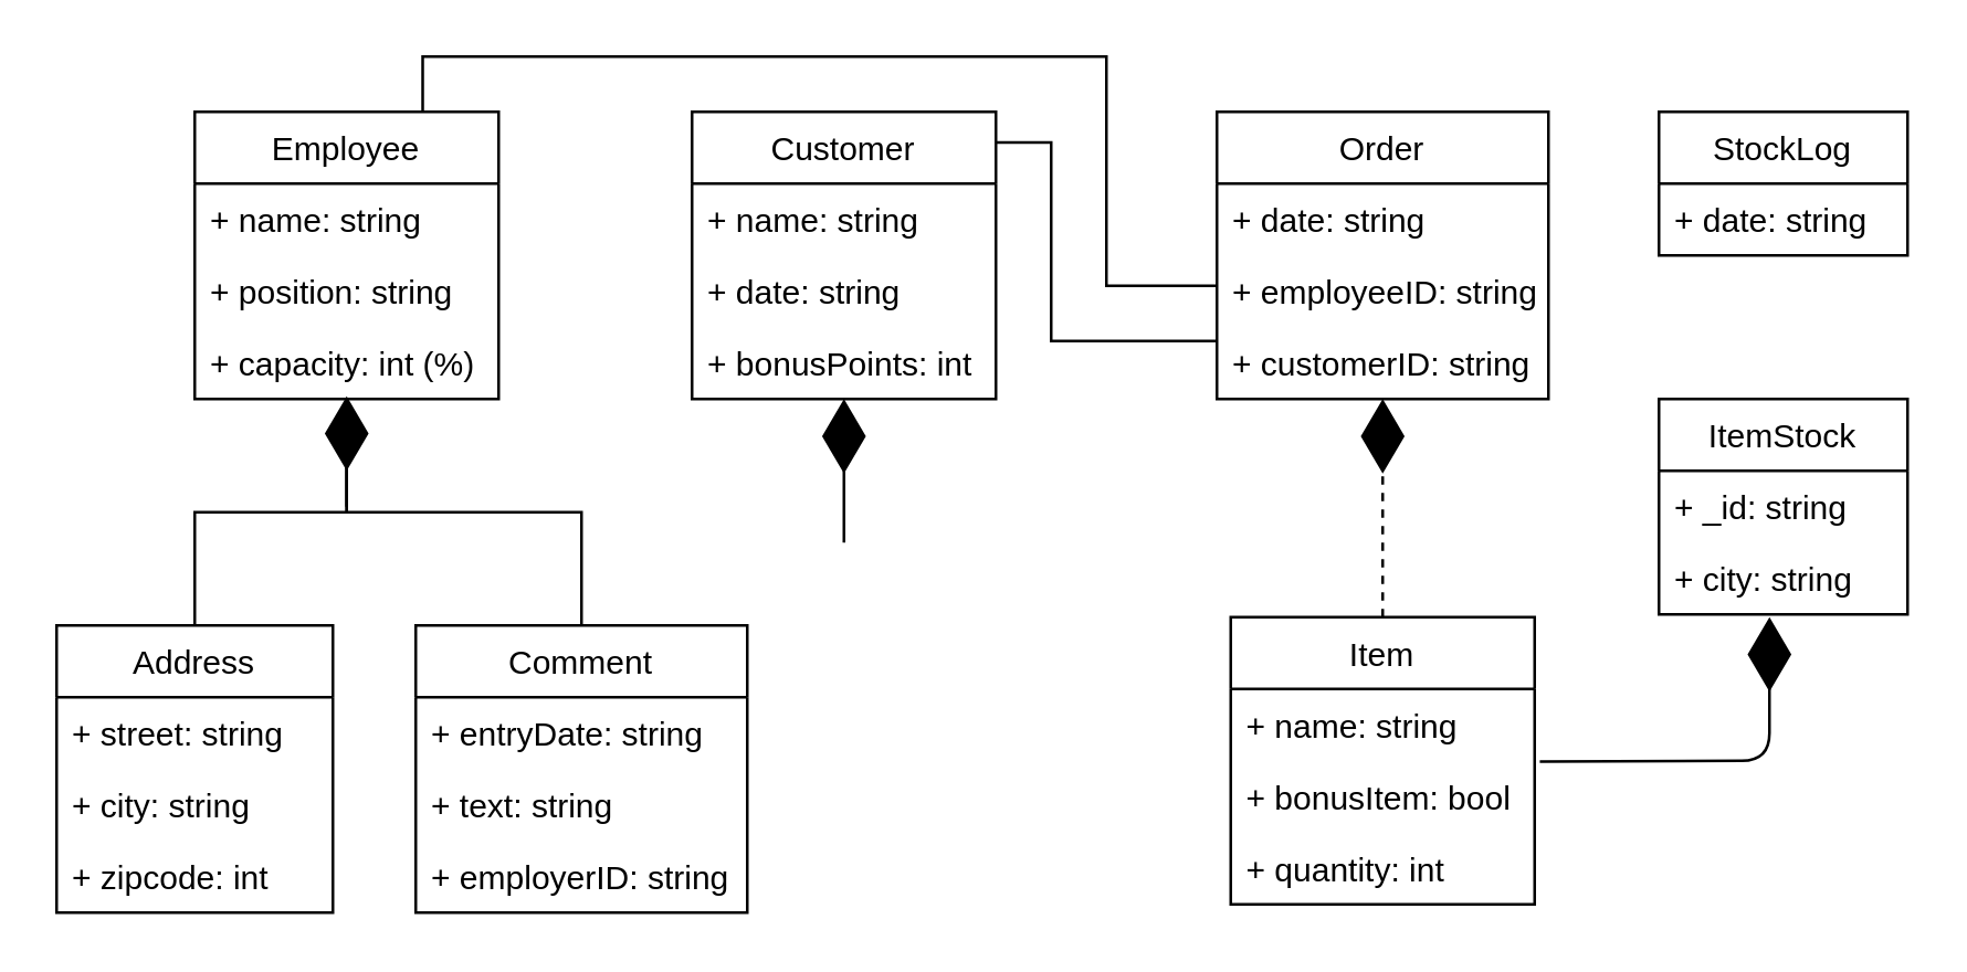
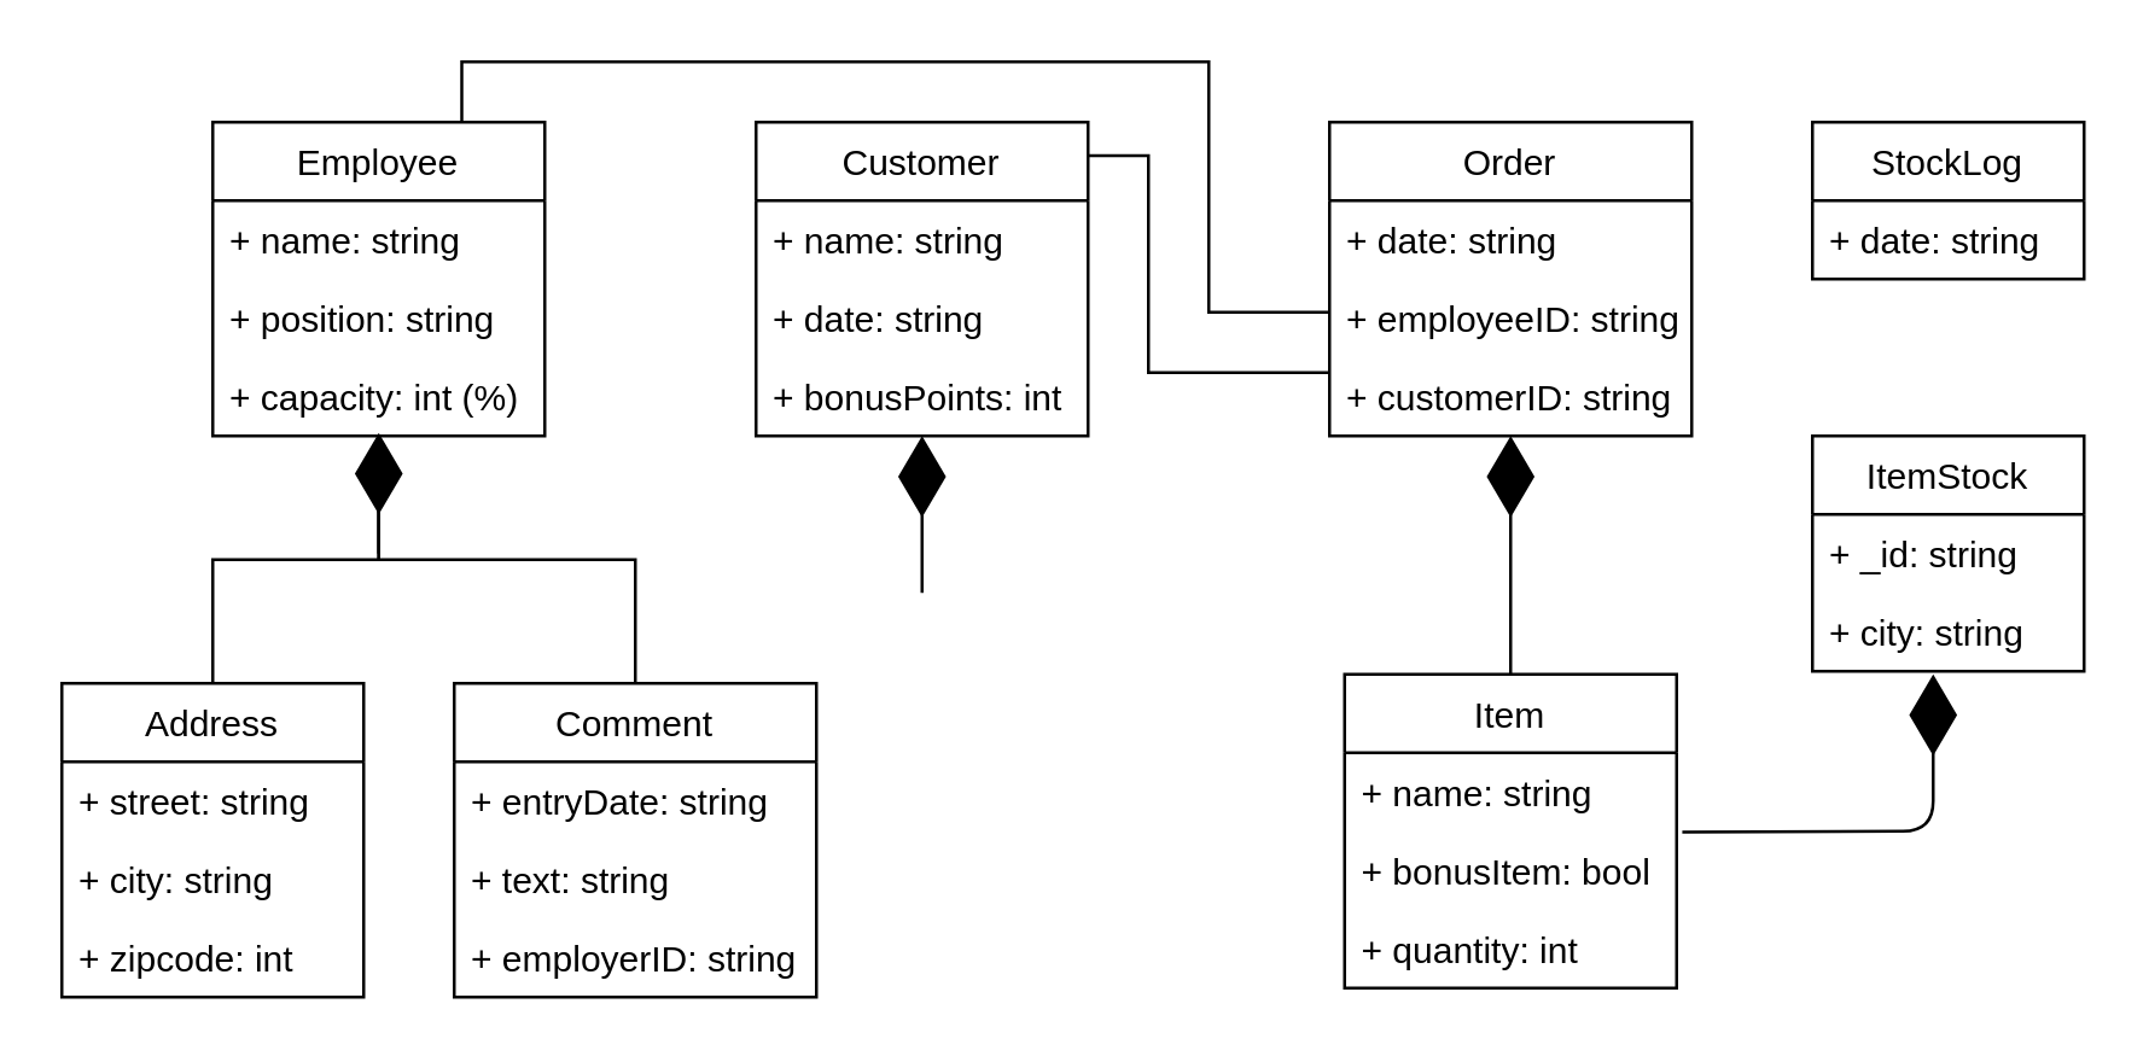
  <mxCell id="0" />
  <mxCell id="1" parent="0" />
  <mxCell id="2" style="edgeStyle=orthogonalEdgeStyle;rounded=0;jumpStyle=none;orthogonalLoop=1;jettySize=auto;html=1;endArrow=none;endFill=0;strokeColor=#000000;" edge="1" parent="1" source="4" target="27"><mxGeometry relative="1" as="geometry" /></mxCell>
  <mxCell id="3" style="edgeStyle=orthogonalEdgeStyle;rounded=0;jumpStyle=none;orthogonalLoop=1;jettySize=auto;html=1;entryX=0.5;entryY=0;entryDx=0;entryDy=0;endArrow=none;endFill=0;strokeColor=#000000;" edge="1" parent="1" source="4" target="22"><mxGeometry relative="1" as="geometry" /></mxCell>
  <mxCell id="4" value="Employee" style="swimlane;fontStyle=0;childLayout=stackLayout;horizontal=1;startSize=26;fillColor=none;horizontalStack=0;resizeParent=1;resizeParentMax=0;resizeLast=0;collapsible=1;marginBottom=0;" parent="1" vertex="1"><mxGeometry x="70" y="40" width="110" height="104" as="geometry" /></mxCell>
  <mxCell id="5" value="+ name: string" style="text;strokeColor=none;fillColor=none;align=left;verticalAlign=top;spacingLeft=4;spacingRight=4;overflow=hidden;rotatable=0;points=[[0,0.5],[1,0.5]];portConstraint=eastwest;" parent="4" vertex="1"><mxGeometry y="26" width="110" height="26" as="geometry" /></mxCell>
  <mxCell id="6" value="+ position: string" style="text;strokeColor=none;fillColor=none;align=left;verticalAlign=top;spacingLeft=4;spacingRight=4;overflow=hidden;rotatable=0;points=[[0,0.5],[1,0.5]];portConstraint=eastwest;" parent="4" vertex="1"><mxGeometry y="52" width="110" height="26" as="geometry" /></mxCell>
  <mxCell id="7" value="+ capacity: int (%)" style="text;strokeColor=none;fillColor=none;align=left;verticalAlign=top;spacingLeft=4;spacingRight=4;overflow=hidden;rotatable=0;points=[[0,0.5],[1,0.5]];portConstraint=eastwest;" parent="4" vertex="1"><mxGeometry y="78" width="110" height="26" as="geometry" /></mxCell>
  <mxCell id="8" value="Customer" style="swimlane;fontStyle=0;childLayout=stackLayout;horizontal=1;startSize=26;fillColor=none;horizontalStack=0;resizeParent=1;resizeParentMax=0;resizeLast=0;collapsible=1;marginBottom=0;" parent="1" vertex="1"><mxGeometry x="250" y="40" width="110" height="104" as="geometry" /></mxCell>
  <mxCell id="9" value="+ name: string" style="text;strokeColor=none;fillColor=none;align=left;verticalAlign=top;spacingLeft=4;spacingRight=4;overflow=hidden;rotatable=0;points=[[0,0.5],[1,0.5]];portConstraint=eastwest;" parent="8" vertex="1"><mxGeometry y="26" width="110" height="26" as="geometry" /></mxCell>
  <mxCell id="10" value="+ date: string" style="text;strokeColor=none;fillColor=none;align=left;verticalAlign=top;spacingLeft=4;spacingRight=4;overflow=hidden;rotatable=0;points=[[0,0.5],[1,0.5]];portConstraint=eastwest;" parent="8" vertex="1"><mxGeometry y="52" width="110" height="26" as="geometry" /></mxCell>
  <mxCell id="11" value="+ bonusPoints: int" style="text;strokeColor=none;fillColor=none;align=left;verticalAlign=top;spacingLeft=4;spacingRight=4;overflow=hidden;rotatable=0;points=[[0,0.5],[1,0.5]];portConstraint=eastwest;" parent="8" vertex="1"><mxGeometry y="78" width="110" height="26" as="geometry" /></mxCell>
  <mxCell id="12" style="edgeStyle=orthogonalEdgeStyle;rounded=0;jumpStyle=none;orthogonalLoop=1;jettySize=auto;html=1;endArrow=none;endFill=0;strokeColor=#000000;entryX=0.997;entryY=0.107;entryDx=0;entryDy=0;entryPerimeter=0;" edge="1" parent="1" source="14" target="8"><mxGeometry relative="1" as="geometry"><mxPoint x="370" y="53" as="targetPoint" /><Array as="points"><mxPoint x="380" y="123" /><mxPoint x="380" y="51" /></Array></mxGeometry></mxCell>
  <mxCell id="13" style="edgeStyle=orthogonalEdgeStyle;rounded=0;jumpStyle=none;orthogonalLoop=1;jettySize=auto;html=1;entryX=0.75;entryY=0;entryDx=0;entryDy=0;endArrow=none;endFill=0;strokeColor=#000000;" edge="1" parent="1" source="14" target="4"><mxGeometry relative="1" as="geometry"><Array as="points"><mxPoint x="400" y="103" /><mxPoint x="400" y="20" /><mxPoint x="152" y="20" /></Array></mxGeometry></mxCell>
  <mxCell id="14" value="Order" style="swimlane;fontStyle=0;childLayout=stackLayout;horizontal=1;startSize=26;fillColor=none;horizontalStack=0;resizeParent=1;resizeParentMax=0;resizeLast=0;collapsible=1;marginBottom=0;" parent="1" vertex="1"><mxGeometry x="440" y="40" width="120" height="104" as="geometry" /></mxCell>
  <mxCell id="15" value="+ date: string" style="text;strokeColor=none;fillColor=none;align=left;verticalAlign=top;spacingLeft=4;spacingRight=4;overflow=hidden;rotatable=0;points=[[0,0.5],[1,0.5]];portConstraint=eastwest;" parent="14" vertex="1"><mxGeometry y="26" width="120" height="26" as="geometry" /></mxCell>
  <mxCell id="16" value="+ employeeID: string" style="text;strokeColor=none;fillColor=none;align=left;verticalAlign=top;spacingLeft=4;spacingRight=4;overflow=hidden;rotatable=0;points=[[0,0.5],[1,0.5]];portConstraint=eastwest;" parent="14" vertex="1"><mxGeometry y="52" width="120" height="26" as="geometry" /></mxCell>
  <mxCell id="17" value="+ customerID: string" style="text;strokeColor=none;fillColor=none;align=left;verticalAlign=top;spacingLeft=4;spacingRight=4;overflow=hidden;rotatable=0;points=[[0,0.5],[1,0.5]];portConstraint=eastwest;" vertex="1" parent="14"><mxGeometry y="78" width="120" height="26" as="geometry" /></mxCell>
  <mxCell id="18" value="Item" style="swimlane;fontStyle=0;childLayout=stackLayout;horizontal=1;startSize=26;fillColor=none;horizontalStack=0;resizeParent=1;resizeParentMax=0;resizeLast=0;collapsible=1;marginBottom=0;" parent="1" vertex="1"><mxGeometry x="445" y="223" width="110" height="104" as="geometry" /></mxCell>
  <mxCell id="19" value="+ name: string" style="text;strokeColor=none;fillColor=none;align=left;verticalAlign=top;spacingLeft=4;spacingRight=4;overflow=hidden;rotatable=0;points=[[0,0.5],[1,0.5]];portConstraint=eastwest;" parent="18" vertex="1"><mxGeometry y="26" width="110" height="26" as="geometry" /></mxCell>
  <mxCell id="20" value="+ bonusItem: bool" style="text;strokeColor=none;fillColor=none;align=left;verticalAlign=top;spacingLeft=4;spacingRight=4;overflow=hidden;rotatable=0;points=[[0,0.5],[1,0.5]];portConstraint=eastwest;" parent="18" vertex="1"><mxGeometry y="52" width="110" height="26" as="geometry" /></mxCell>
  <mxCell id="21" value="+ quantity: int " style="text;strokeColor=none;fillColor=none;align=left;verticalAlign=top;spacingLeft=4;spacingRight=4;overflow=hidden;rotatable=0;points=[[0,0.5],[1,0.5]];portConstraint=eastwest;" parent="18" vertex="1"><mxGeometry y="78" width="110" height="26" as="geometry" /></mxCell>
  <mxCell id="22" value="Comment" style="swimlane;fontStyle=0;childLayout=stackLayout;horizontal=1;startSize=26;fillColor=none;horizontalStack=0;resizeParent=1;resizeParentMax=0;resizeLast=0;collapsible=1;marginBottom=0;" parent="1" vertex="1"><mxGeometry x="150" y="226" width="120" height="104" as="geometry" /></mxCell>
  <mxCell id="23" value="+ entryDate: string" style="text;strokeColor=none;fillColor=none;align=left;verticalAlign=top;spacingLeft=4;spacingRight=4;overflow=hidden;rotatable=0;points=[[0,0.5],[1,0.5]];portConstraint=eastwest;" parent="22" vertex="1"><mxGeometry y="26" width="120" height="26" as="geometry" /></mxCell>
  <mxCell id="24" value="+ text: string" style="text;strokeColor=none;fillColor=none;align=left;verticalAlign=top;spacingLeft=4;spacingRight=4;overflow=hidden;rotatable=0;points=[[0,0.5],[1,0.5]];portConstraint=eastwest;" parent="22" vertex="1"><mxGeometry y="52" width="120" height="26" as="geometry" /></mxCell>
  <mxCell id="25" value="+ employerID: string" style="text;strokeColor=none;fillColor=none;align=left;verticalAlign=top;spacingLeft=4;spacingRight=4;overflow=hidden;rotatable=0;points=[[0,0.5],[1,0.5]];portConstraint=eastwest;" parent="22" vertex="1"><mxGeometry y="78" width="120" height="26" as="geometry" /></mxCell>
- <mxCell id="26" value="" style="endArrow=diamondThin;endFill=1;endSize=24;html=1;entryX=0.5;entryY=1;entryDx=0;entryDy=0;exitX=0.5;exitY=0;exitDx=0;exitDy=0;dashed=1;" parent="1" target="14" edge="1" source="18"><mxGeometry width="160" relative="1" as="geometry"><mxPoint x="480" y="183" as="sourcePoint" /><mxPoint x="250" y="342" as="targetPoint" /></mxGeometry></mxCell>
+ <mxCell id="26" value="" style="endArrow=diamondThin;endFill=1;endSize=24;html=1;entryX=0.5;entryY=1;entryDx=0;entryDy=0;exitX=0.5;exitY=0;exitDx=0;exitDy=0;" parent="1" target="14" edge="1" source="18"><mxGeometry width="160" relative="1" as="geometry"><mxPoint x="480" y="183" as="sourcePoint" /><mxPoint x="250" y="342" as="targetPoint" /></mxGeometry></mxCell>
  <mxCell id="27" value="Address" style="swimlane;fontStyle=0;childLayout=stackLayout;horizontal=1;startSize=26;fillColor=none;horizontalStack=0;resizeParent=1;resizeParentMax=0;resizeLast=0;collapsible=1;marginBottom=0;" vertex="1" parent="1"><mxGeometry x="20" y="226" width="100" height="104" as="geometry" /></mxCell>
  <mxCell id="28" value="+ street: string" style="text;strokeColor=none;fillColor=none;align=left;verticalAlign=top;spacingLeft=4;spacingRight=4;overflow=hidden;rotatable=0;points=[[0,0.5],[1,0.5]];portConstraint=eastwest;" vertex="1" parent="27"><mxGeometry y="26" width="100" height="26" as="geometry" /></mxCell>
  <mxCell id="29" value="+ city: string" style="text;strokeColor=none;fillColor=none;align=left;verticalAlign=top;spacingLeft=4;spacingRight=4;overflow=hidden;rotatable=0;points=[[0,0.5],[1,0.5]];portConstraint=eastwest;" vertex="1" parent="27"><mxGeometry y="52" width="100" height="26" as="geometry" /></mxCell>
  <mxCell id="30" value="+ zipcode: int" style="text;strokeColor=none;fillColor=none;align=left;verticalAlign=top;spacingLeft=4;spacingRight=4;overflow=hidden;rotatable=0;points=[[0,0.5],[1,0.5]];portConstraint=eastwest;" vertex="1" parent="27"><mxGeometry y="78" width="100" height="26" as="geometry" /></mxCell>
  <mxCell id="31" value="" style="endArrow=diamondThin;endFill=1;endSize=24;html=1;strokeColor=#000000;" edge="1" parent="1"><mxGeometry width="160" relative="1" as="geometry"><mxPoint x="125" y="183" as="sourcePoint" /><mxPoint x="125" y="143" as="targetPoint" /></mxGeometry></mxCell>
  <mxCell id="32" value="" style="endArrow=diamondThin;endFill=1;endSize=24;html=1;strokeColor=#000000;" edge="1" parent="1"><mxGeometry width="160" relative="1" as="geometry"><mxPoint x="305" y="196" as="sourcePoint" /><mxPoint x="305" y="144" as="targetPoint" /></mxGeometry></mxCell>
  <mxCell id="33" value="StockLog" style="swimlane;fontStyle=0;childLayout=stackLayout;horizontal=1;startSize=26;fillColor=none;horizontalStack=0;resizeParent=1;resizeParentMax=0;resizeLast=0;collapsible=1;marginBottom=0;" vertex="1" parent="1"><mxGeometry x="600" y="40" width="90" height="52" as="geometry" /></mxCell>
  <mxCell id="34" value="+ date: string" style="text;strokeColor=none;fillColor=none;align=left;verticalAlign=top;spacingLeft=4;spacingRight=4;overflow=hidden;rotatable=0;points=[[0,0.5],[1,0.5]];portConstraint=eastwest;" vertex="1" parent="33"><mxGeometry y="26" width="90" height="26" as="geometry" /></mxCell>
  <mxCell id="35" value="ItemStock" style="swimlane;fontStyle=0;childLayout=stackLayout;horizontal=1;startSize=26;fillColor=none;horizontalStack=0;resizeParent=1;resizeParentMax=0;resizeLast=0;collapsible=1;marginBottom=0;" vertex="1" parent="1"><mxGeometry x="600" y="144" width="90" height="78" as="geometry" /></mxCell>
  <mxCell id="36" value="+ _id: string " style="text;strokeColor=none;fillColor=none;align=left;verticalAlign=top;spacingLeft=4;spacingRight=4;overflow=hidden;rotatable=0;points=[[0,0.5],[1,0.5]];portConstraint=eastwest;" vertex="1" parent="35"><mxGeometry y="26" width="90" height="26" as="geometry" /></mxCell>
  <mxCell id="37" value="+ city: string" style="text;strokeColor=none;fillColor=none;align=left;verticalAlign=top;spacingLeft=4;spacingRight=4;overflow=hidden;rotatable=0;points=[[0,0.5],[1,0.5]];portConstraint=eastwest;" vertex="1" parent="35"><mxGeometry y="52" width="90" height="26" as="geometry" /></mxCell>
  <mxCell id="38" value="" style="endArrow=diamondThin;endFill=1;endSize=24;html=1;strokeColor=#000000;exitX=1.017;exitY=0.013;exitDx=0;exitDy=0;exitPerimeter=0;" edge="1" parent="1" source="20"><mxGeometry width="160" relative="1" as="geometry"><mxPoint x="20" y="373" as="sourcePoint" /><mxPoint x="640" y="223" as="targetPoint" /><Array as="points"><mxPoint x="640" y="275" /></Array></mxGeometry></mxCell>
